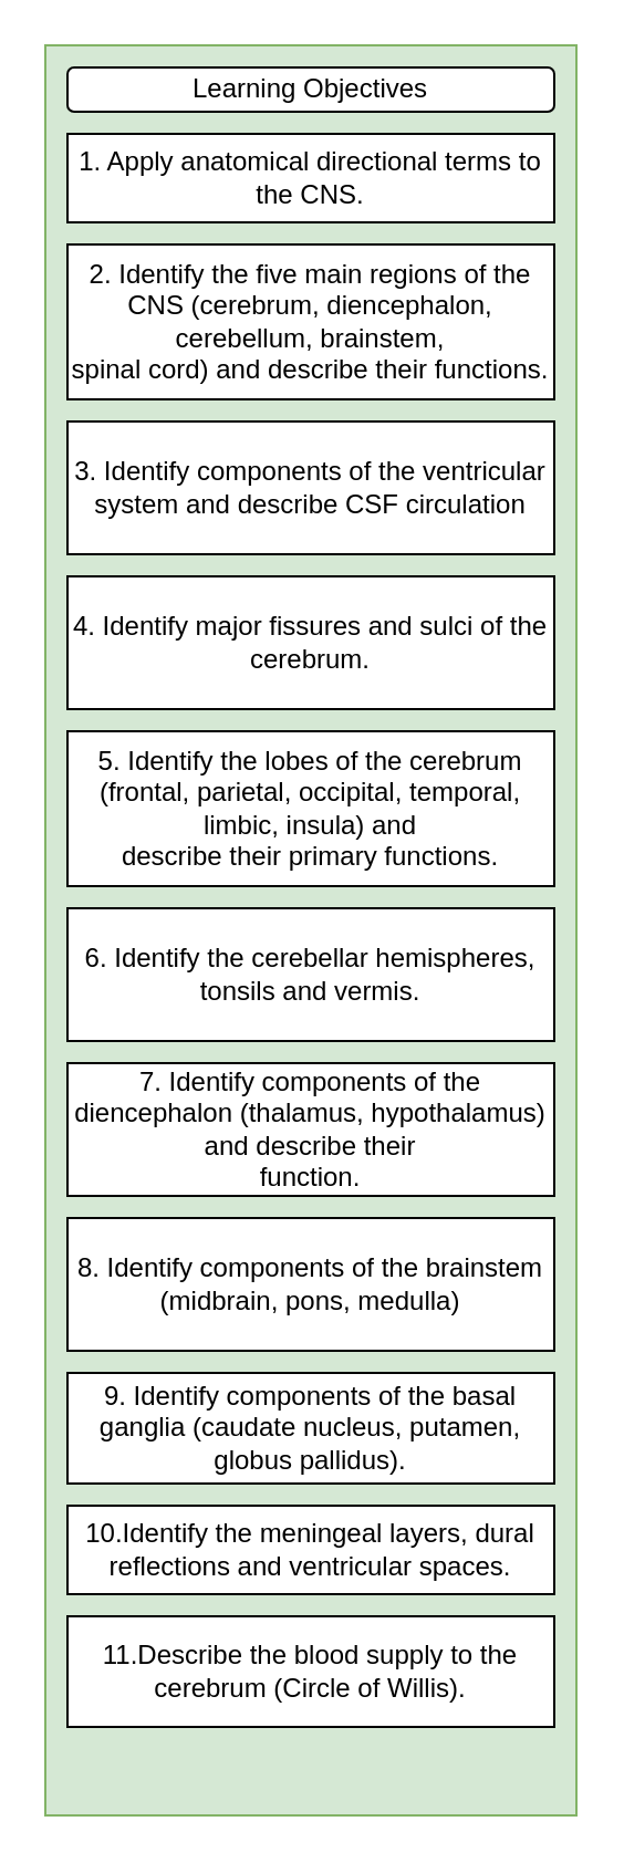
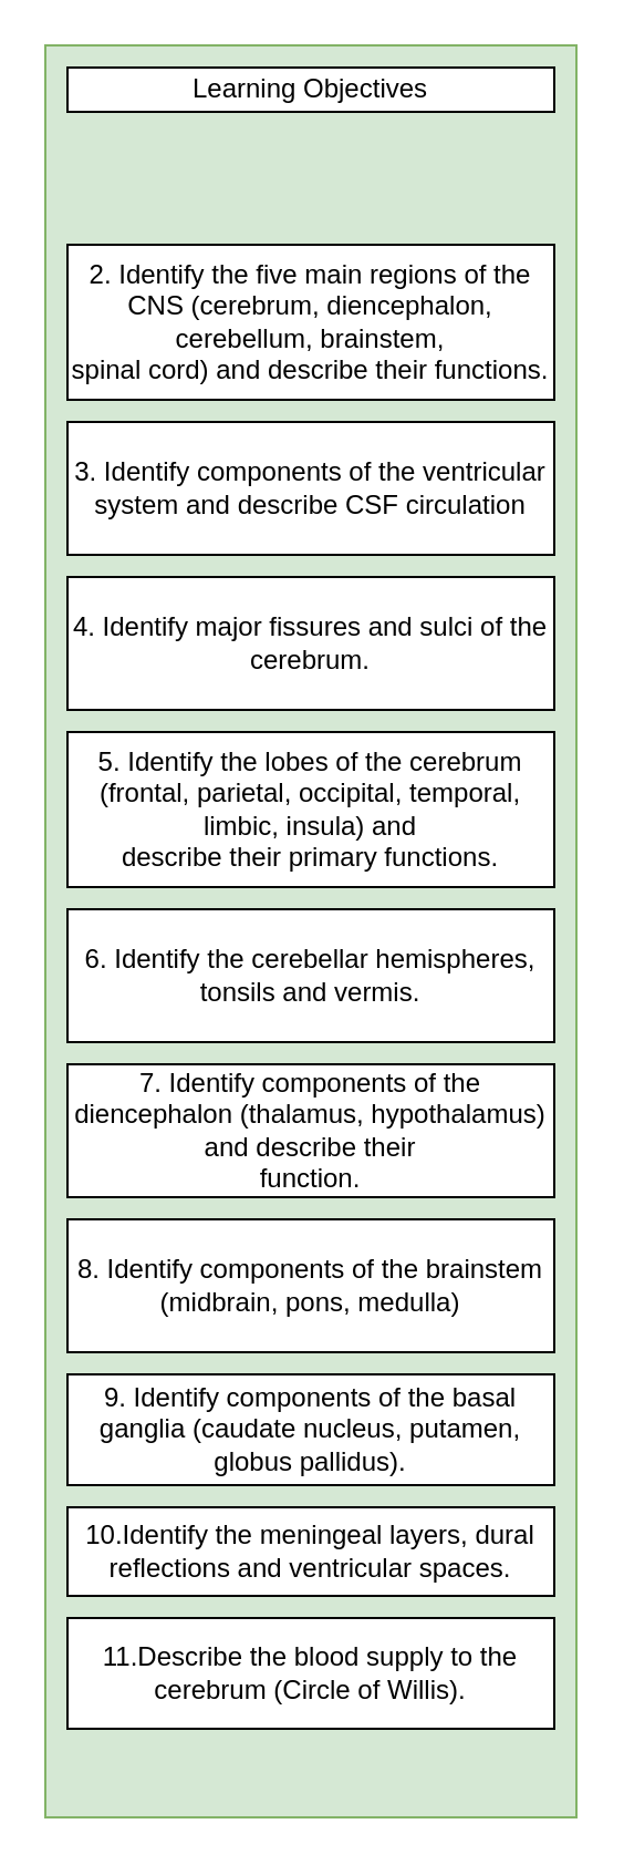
  <mxCell id="0" />
  <mxCell id="1" parent="0" />
  <mxCell id="2" value="" style="rounded=0;whiteSpace=wrap;html=1;fillColor=#d5e8d4;strokeColor=#82b366;" vertex="1" parent="1"><mxGeometry width="240" height="800" as="geometry" x="20" y="20" /></mxCell>
- <mxCell id="3" value="Learning Objectives" style="whiteSpace=wrap;html=1;rounded=1;" vertex="1" parent="1"><mxGeometry x="30" y="30" width="220" height="20" as="geometry" /></mxCell>
- <mxCell id="4" value="1. Apply anatomical directional terms to the CNS." style="rounded=0;whiteSpace=wrap;html=1;" vertex="1" parent="1"><mxGeometry x="30" y="60" width="220" height="40" as="geometry" /></mxCell>
+ <mxCell id="3" value="Learning Objectives" style="rounded=0;whiteSpace=wrap;html=1;" vertex="1" parent="1"><mxGeometry x="30" y="30" width="220" height="20" as="geometry" /></mxCell>
  <mxCell id="5" value="2. Identify the five main regions of the CNS (cerebrum, diencephalon, cerebellum, brainstem,&lt;br&gt;spinal cord) and describe their functions." style="rounded=0;whiteSpace=wrap;html=1;" vertex="1" parent="1"><mxGeometry x="30" y="110" width="220" height="70" as="geometry" /></mxCell>
  <mxCell id="6" value="3. Identify components of the ventricular system and describe CSF circulation" style="rounded=0;whiteSpace=wrap;html=1;" vertex="1" parent="1"><mxGeometry x="30" y="190" width="220" height="60" as="geometry" /></mxCell>
  <mxCell id="7" value="4. Identify major fissures and sulci of the cerebrum." style="rounded=0;whiteSpace=wrap;html=1;" vertex="1" parent="1"><mxGeometry x="30" y="260" width="220" height="60" as="geometry" /></mxCell>
  <mxCell id="8" value="5. Identify the lobes of the cerebrum (frontal, parietal, occipital, temporal, limbic, insula) and&lt;br&gt;describe their primary functions." style="rounded=0;whiteSpace=wrap;html=1;" vertex="1" parent="1"><mxGeometry x="30" y="330" width="220" height="70" as="geometry" /></mxCell>
  <mxCell id="9" value="6. Identify the cerebellar hemispheres, tonsils and vermis." style="rounded=0;whiteSpace=wrap;html=1;" vertex="1" parent="1"><mxGeometry x="30" y="410" width="220" height="60" as="geometry" /></mxCell>
  <mxCell id="10" value="7. Identify components of the diencephalon (thalamus, hypothalamus) and describe their&lt;br&gt;function." style="rounded=0;whiteSpace=wrap;html=1;" vertex="1" parent="1"><mxGeometry x="30" y="480" width="220" height="60" as="geometry" /></mxCell>
  <mxCell id="11" value="8. Identify components of the brainstem (midbrain, pons, medulla)" style="rounded=0;whiteSpace=wrap;html=1;" vertex="1" parent="1"><mxGeometry x="30" y="550" width="220" height="60" as="geometry" /></mxCell>
  <mxCell id="12" value="9. Identify components of the basal ganglia (caudate nucleus, putamen, globus pallidus)." style="rounded=0;whiteSpace=wrap;html=1;" vertex="1" parent="1"><mxGeometry x="30" y="620" width="220" height="50" as="geometry" /></mxCell>
  <mxCell id="13" value="10.Identify the meningeal layers, dural reflections and ventricular spaces." style="rounded=0;whiteSpace=wrap;html=1;" vertex="1" parent="1"><mxGeometry x="30" y="680" width="220" height="40" as="geometry" /></mxCell>
  <mxCell id="14" value="11.Describe the blood supply to the cerebrum (Circle of Willis)." style="rounded=0;whiteSpace=wrap;html=1;" vertex="1" parent="1"><mxGeometry x="30" y="730" width="220" height="50" as="geometry" /></mxCell>
